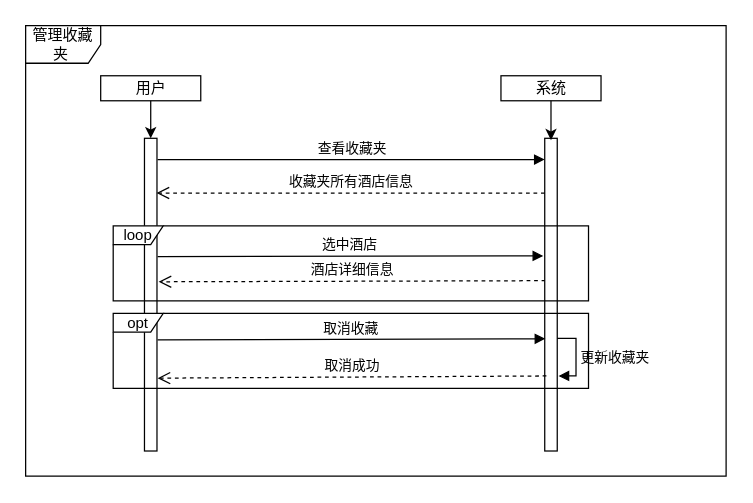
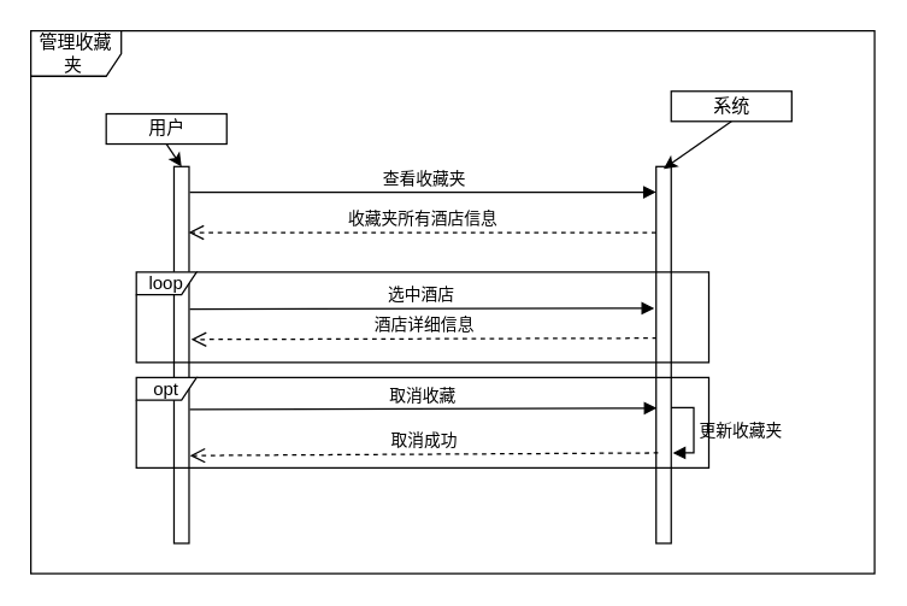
  <mxCell id="0" />
  <mxCell id="1" parent="0" />
  <mxCell id="2" value="选中酒店" style="html=1;verticalAlign=bottom;endArrow=block;exitX=1.05;exitY=0.378;exitDx=0;exitDy=0;exitPerimeter=0;rounded=0;entryX=-0.117;entryY=0.376;entryDx=0;entryDy=0;entryPerimeter=0;" edge="1" parent="1" source="7" target="8"><mxGeometry width="80" relative="1" as="geometry"><mxPoint x="130" y="200" as="sourcePoint" /><mxPoint x="440" y="160" as="targetPoint" /></mxGeometry></mxCell>
  <mxCell id="3" value="酒店详细信息" style="html=1;verticalAlign=bottom;endArrow=open;dashed=1;endSize=8;entryX=1.133;entryY=0.503;entryDx=0;entryDy=0;entryPerimeter=0;exitX=0.05;exitY=0.521;exitDx=0;exitDy=0;exitPerimeter=0;" edge="1" parent="1"><mxGeometry relative="1" as="geometry"><mxPoint x="435.5" y="223.83" as="sourcePoint" /><mxPoint x="126.33" y="224.72" as="targetPoint" /></mxGeometry></mxCell>
  <mxCell id="4" value="管理收藏夹&amp;nbsp;" style="shape=umlFrame;whiteSpace=wrap;html=1;" vertex="1" parent="1"><mxGeometry x="20" y="20" width="560" height="360" as="geometry" /></mxCell>
- <mxCell id="5" value="用户" style="html=1;" vertex="1" parent="1"><mxGeometry x="80" y="60" width="80" height="20" as="geometry" /></mxCell>
- <mxCell id="6" value="系统" style="html=1;" vertex="1" parent="1"><mxGeometry x="400" y="60" width="80" height="20" as="geometry" /></mxCell>
+ <mxCell id="5" value="用户" style="html=1;" vertex="1" parent="1"><mxGeometry x="70" y="75" width="80" height="20" as="geometry" /></mxCell>
+ <mxCell id="6" value="系统" style="html=1;" vertex="1" parent="1"><mxGeometry x="445" y="60" width="80" height="20" as="geometry" /></mxCell>
  <mxCell id="7" value="" style="html=1;points=[];perimeter=orthogonalPerimeter;" vertex="1" parent="1"><mxGeometry x="115" y="110" width="10" height="250" as="geometry" /></mxCell>
  <mxCell id="8" value="" style="html=1;points=[];perimeter=orthogonalPerimeter;" vertex="1" parent="1"><mxGeometry x="435" y="110" width="10" height="250" as="geometry" /></mxCell>
  <mxCell id="9" value="" style="endArrow=classic;html=1;exitX=0.5;exitY=1;exitDx=0;exitDy=0;entryX=0.5;entryY=0;entryDx=0;entryDy=0;entryPerimeter=0;" edge="1" parent="1" source="5" target="7"><mxGeometry width="50" height="50" relative="1" as="geometry"><mxPoint x="50" y="170" as="sourcePoint" /><mxPoint x="100" y="120" as="targetPoint" /></mxGeometry></mxCell>
  <mxCell id="10" value="" style="endArrow=classic;html=1;exitX=0.5;exitY=1;exitDx=0;exitDy=0;entryX=0.5;entryY=0.006;entryDx=0;entryDy=0;entryPerimeter=0;" edge="1" parent="1" source="6" target="8"><mxGeometry width="50" height="50" relative="1" as="geometry"><mxPoint x="290" y="160" as="sourcePoint" /><mxPoint x="340" y="110" as="targetPoint" /></mxGeometry></mxCell>
  <mxCell id="11" value="&lt;font style=&quot;font-size: 11px&quot;&gt;查看收藏夹&lt;/font&gt;" style="html=1;verticalAlign=bottom;endArrow=block;exitX=1.05;exitY=0.068;exitDx=0;exitDy=0;exitPerimeter=0;" edge="1" parent="1" source="7" target="8"><mxGeometry width="80" relative="1" as="geometry"><mxPoint x="300" y="120" as="sourcePoint" /><mxPoint x="380" y="120" as="targetPoint" /></mxGeometry></mxCell>
  <mxCell id="12" value="收藏夹所有酒店信息" style="html=1;verticalAlign=bottom;endArrow=open;dashed=1;endSize=8;entryX=0.967;entryY=0.175;entryDx=0;entryDy=0;entryPerimeter=0;" edge="1" parent="1" source="8" target="7"><mxGeometry relative="1" as="geometry"><mxPoint x="390" y="140" as="sourcePoint" /><mxPoint x="310" y="140" as="targetPoint" /></mxGeometry></mxCell>
  <mxCell id="13" value="取消收藏" style="html=1;verticalAlign=bottom;endArrow=block;exitX=1.05;exitY=0.633;exitDx=0;exitDy=0;exitPerimeter=0;entryX=0.05;entryY=0.629;entryDx=0;entryDy=0;entryPerimeter=0;endSize=6;startSize=6;" edge="1" parent="1"><mxGeometry width="80" relative="1" as="geometry"><mxPoint x="125.5" y="271.25" as="sourcePoint" /><mxPoint x="435.5" y="270.25" as="targetPoint" /></mxGeometry></mxCell>
  <mxCell id="14" value="更新收藏夹" style="edgeStyle=orthogonalEdgeStyle;html=1;align=left;spacingLeft=2;endArrow=block;rounded=0;verticalAlign=middle;endFill=1;" edge="1" parent="1"><mxGeometry relative="1" as="geometry"><mxPoint x="445" y="270" as="sourcePoint" /><Array as="points"><mxPoint x="460" y="270" /><mxPoint x="460" y="300" /></Array><mxPoint x="446" y="300" as="targetPoint" /></mxGeometry></mxCell>
  <mxCell id="15" value="取消成功" style="html=1;verticalAlign=bottom;endArrow=open;dashed=1;endSize=8;exitX=0.133;exitY=0.716;exitDx=0;exitDy=0;exitPerimeter=0;entryX=1.05;entryY=0.723;entryDx=0;entryDy=0;entryPerimeter=0;" edge="1" parent="1"><mxGeometry relative="1" as="geometry"><mxPoint x="436.33" y="300" as="sourcePoint" /><mxPoint x="125.5" y="301.75" as="targetPoint" /></mxGeometry></mxCell>
  <mxCell id="16" value="loop" style="shape=umlFrame;whiteSpace=wrap;html=1;width=40;height=15;" vertex="1" parent="1"><mxGeometry x="90" y="180" width="380" height="60" as="geometry" /></mxCell>
  <mxCell id="17" value="opt" style="shape=umlFrame;whiteSpace=wrap;html=1;width=40;height=15;" vertex="1" parent="1"><mxGeometry x="90" y="250" width="380" height="60" as="geometry" /></mxCell>
